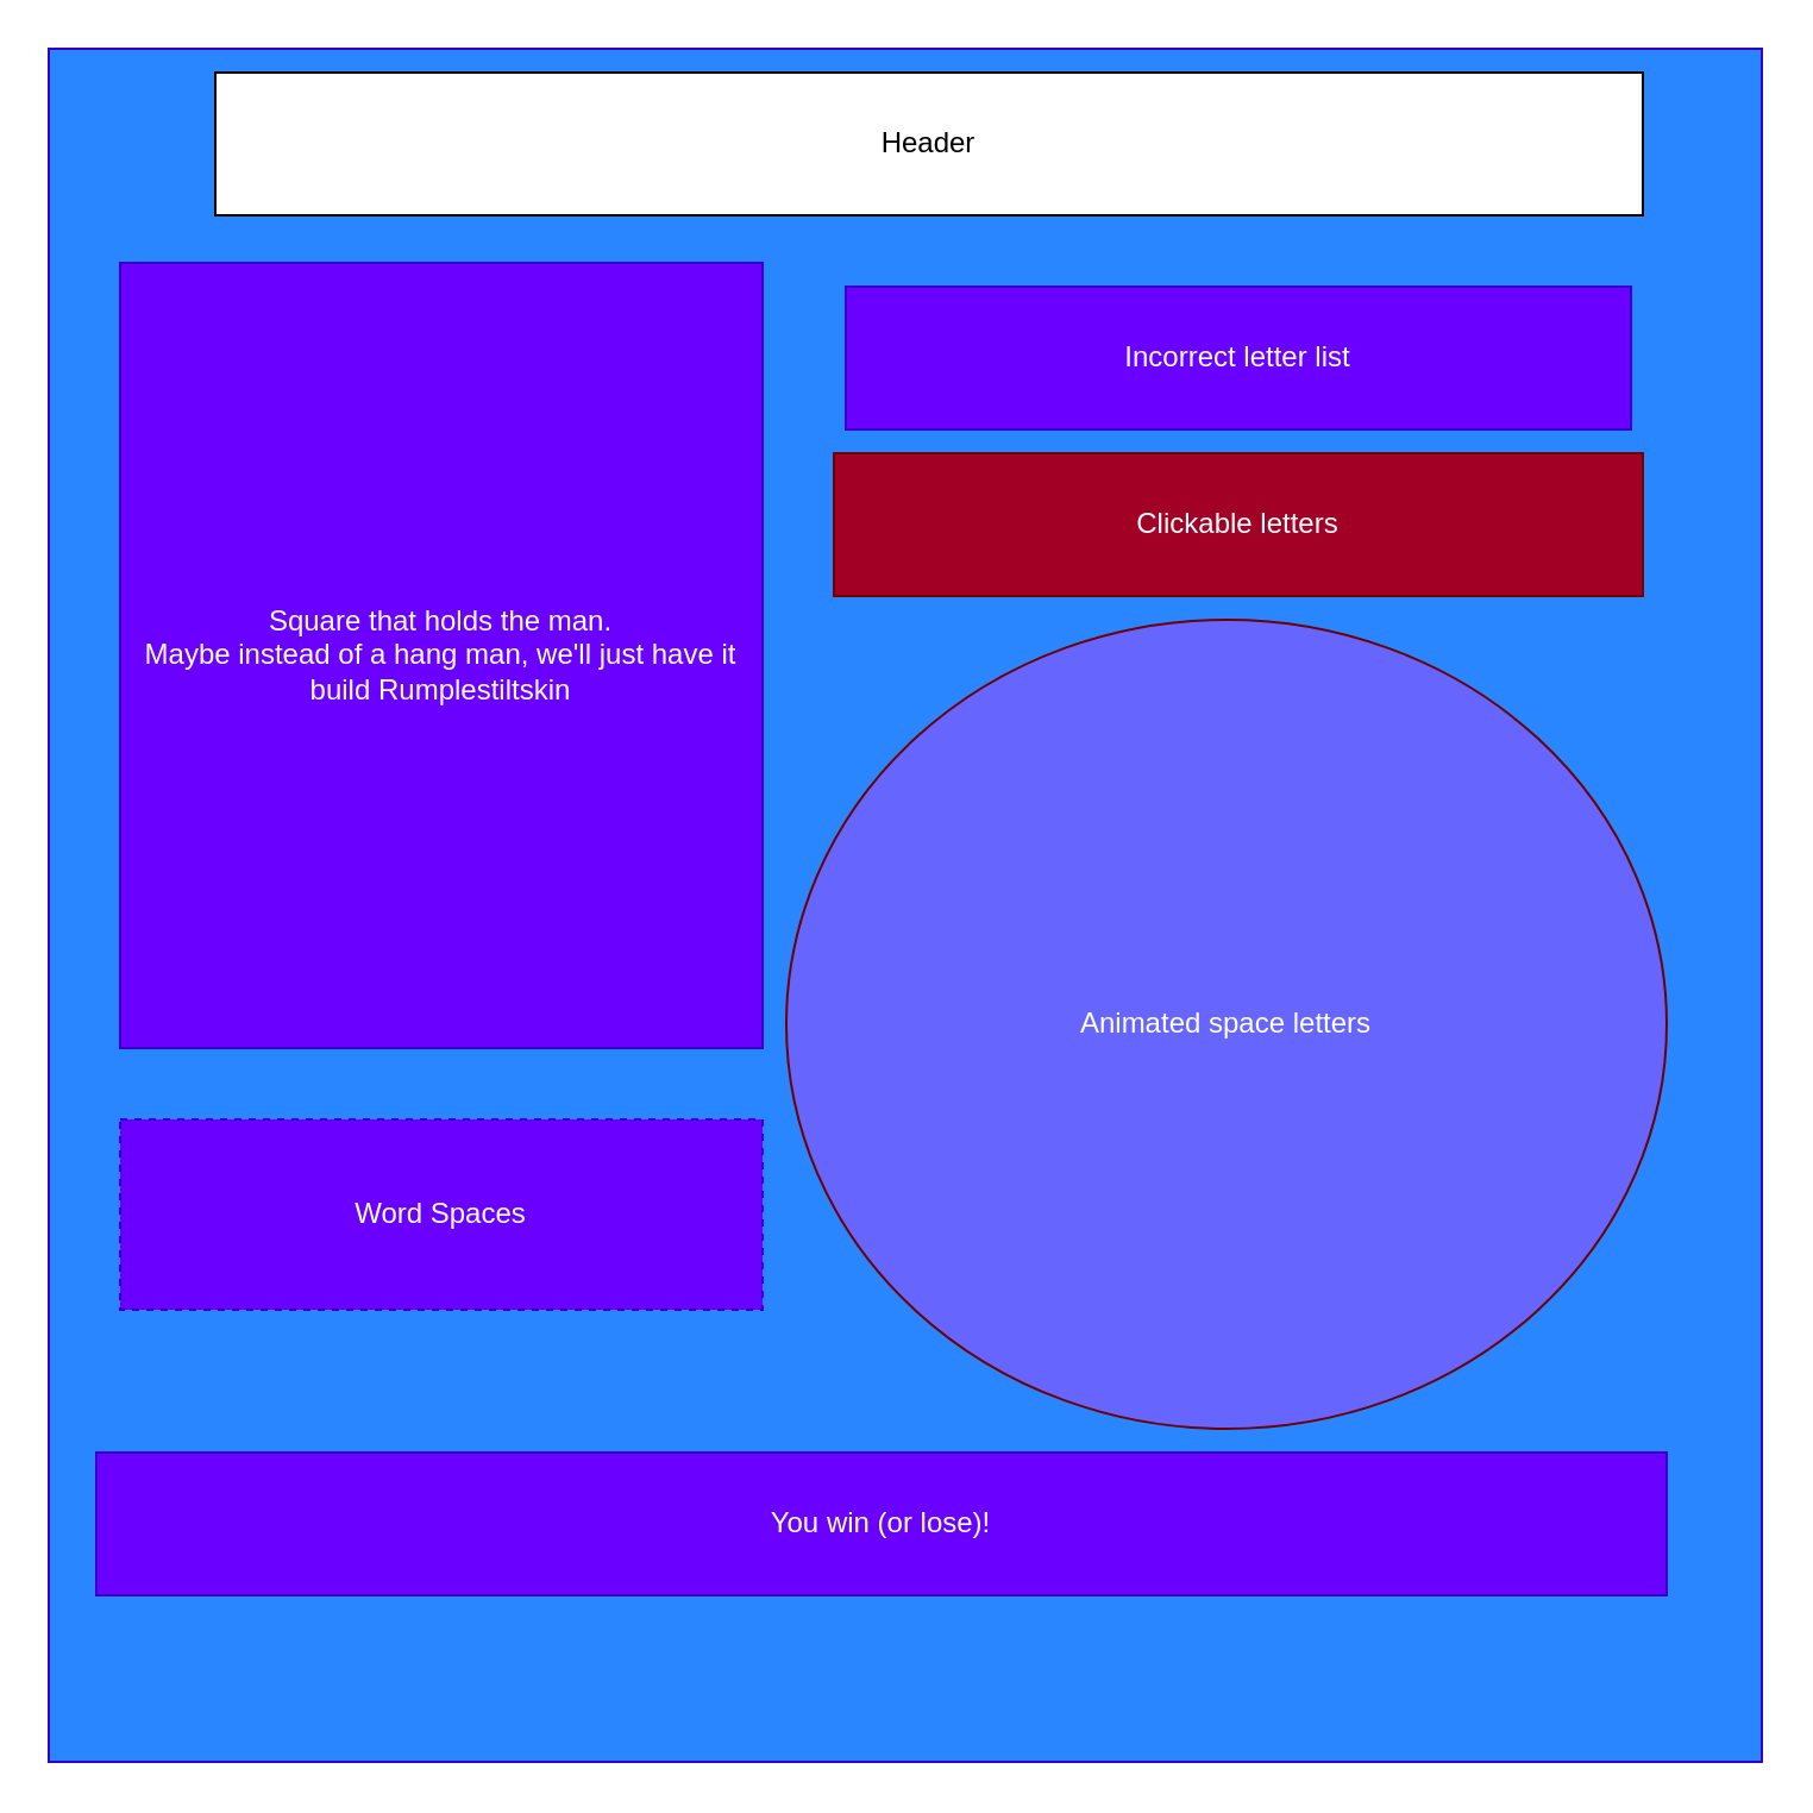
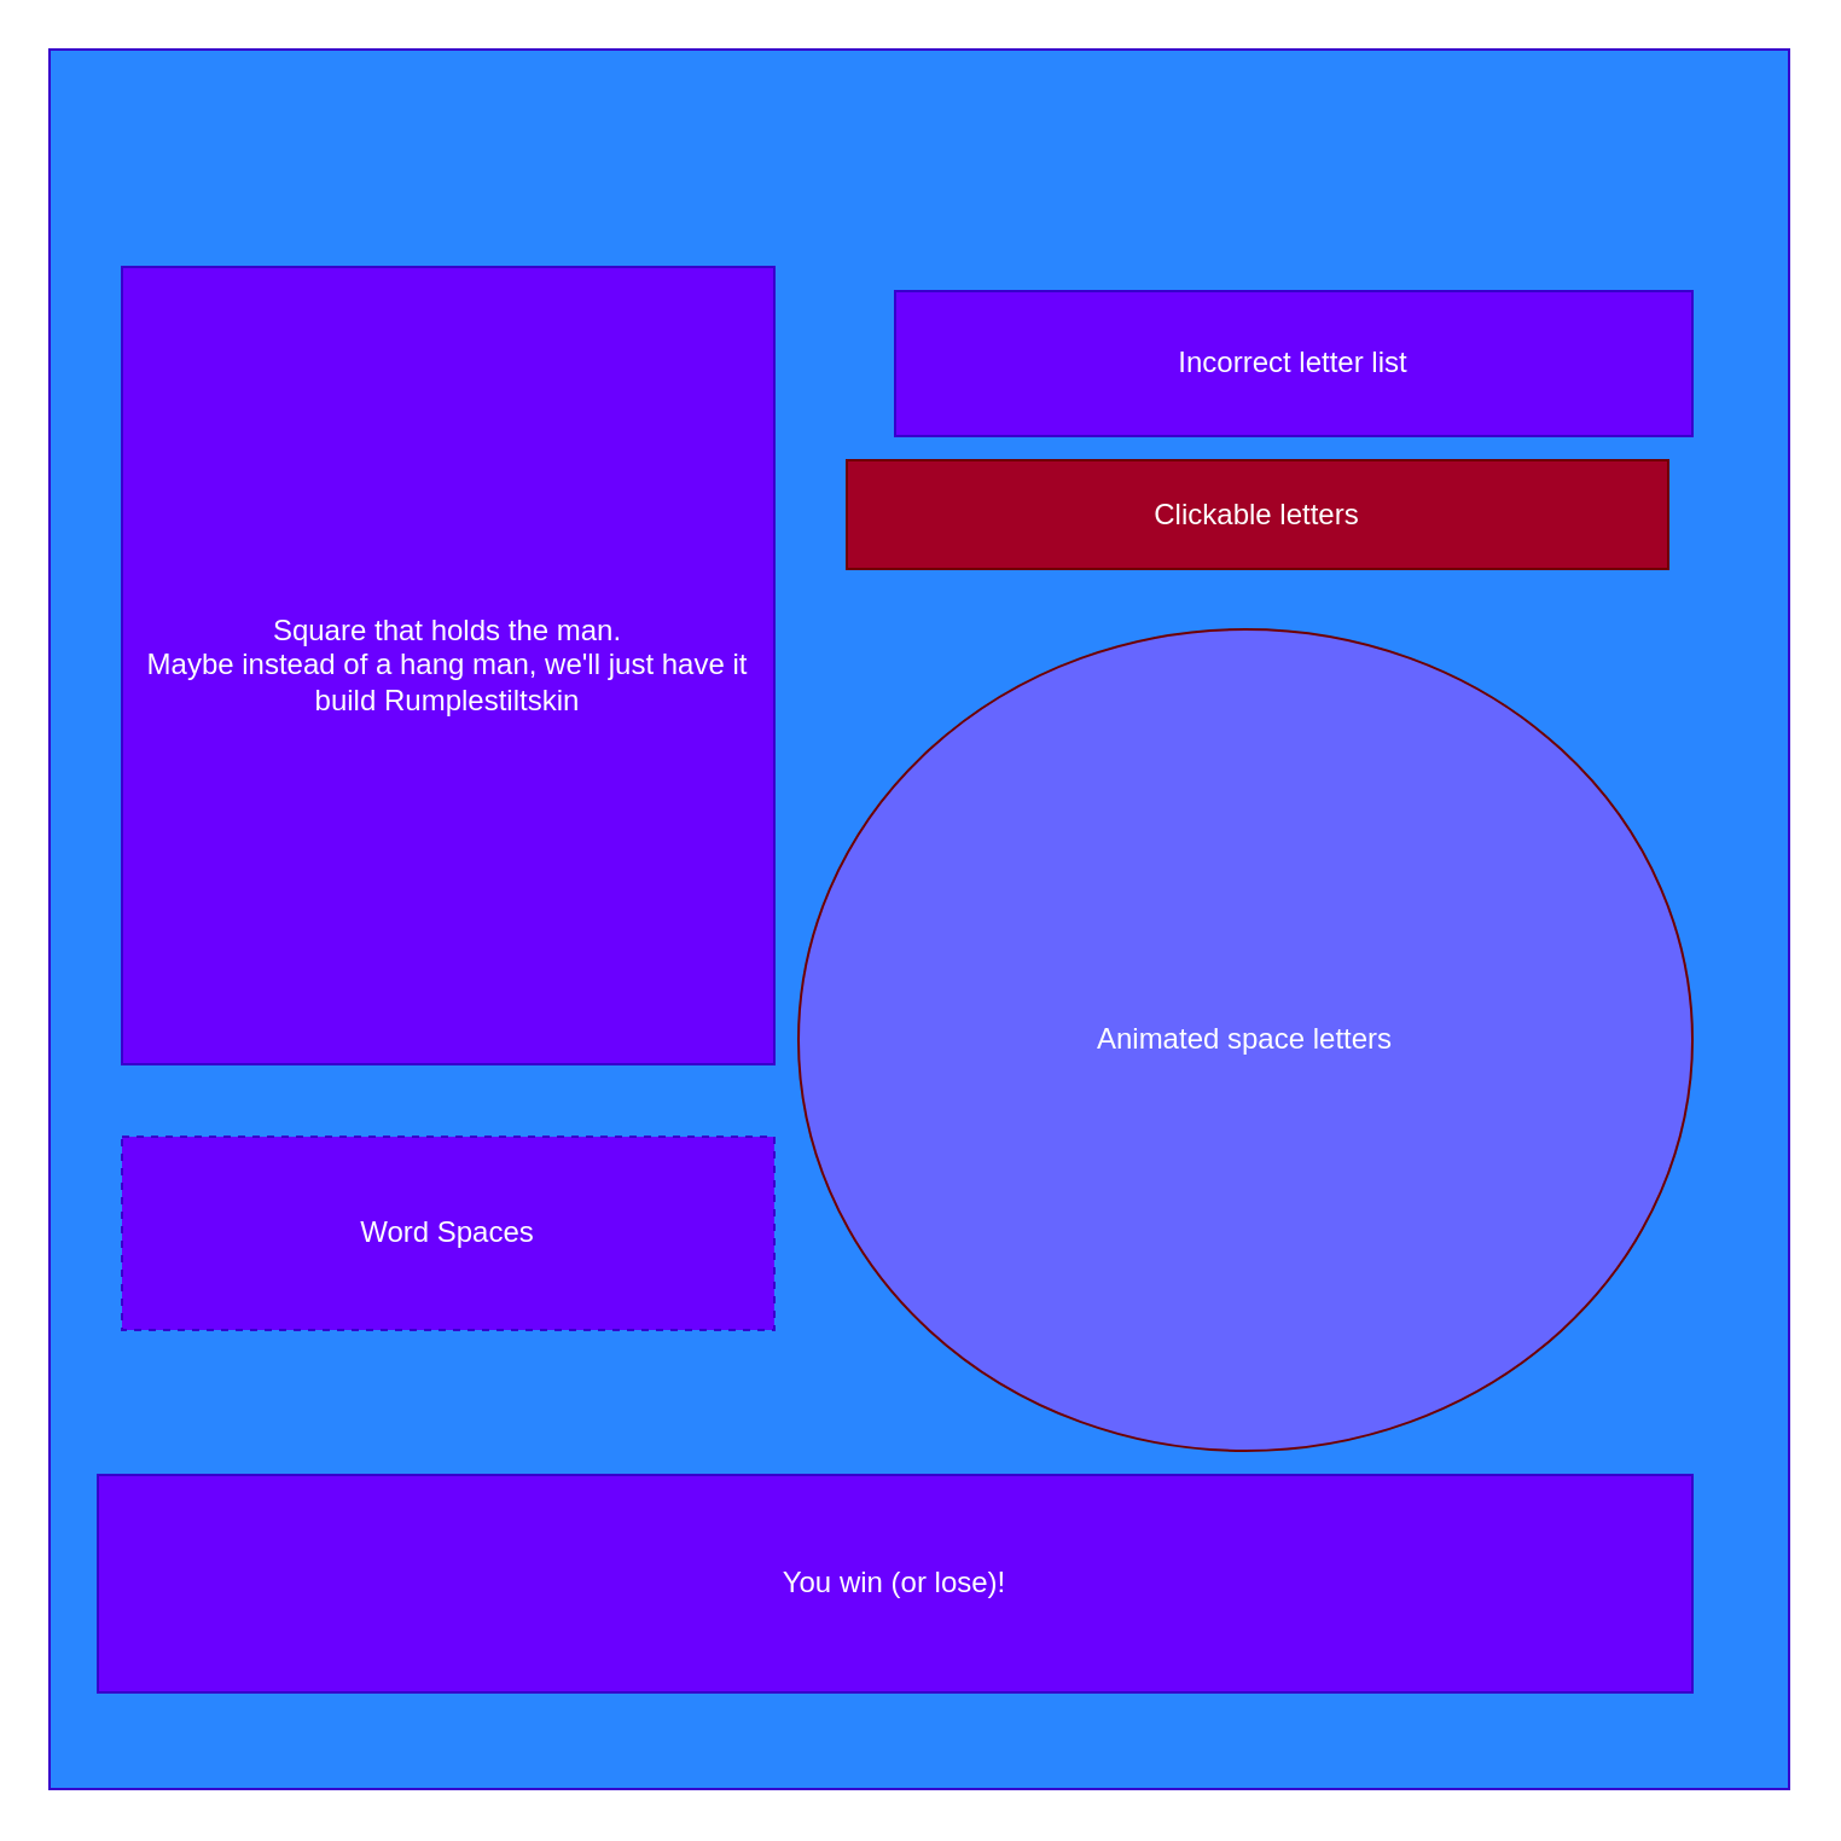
  <mxCell id="0" />
  <mxCell id="1" parent="0" />
  <mxCell id="2" value="" style="whiteSpace=wrap;html=1;aspect=fixed;strokeColor=#3700CC;fontColor=#ffffff;fillColor=#2986FF;" parent="1" vertex="1"><mxGeometry x="20" y="20" width="720" height="720" as="geometry" /></mxCell>
  <mxCell id="3" value="Square that holds the man. &lt;br&gt;Maybe instead of a hang man, we'll just have it build Rumplestiltskin" style="rounded=0;whiteSpace=wrap;html=1;fillColor=#6a00ff;strokeColor=#3700CC;fontColor=#ffffff;" vertex="1" parent="1"><mxGeometry x="50" y="110" width="270" height="330" as="geometry" /></mxCell>
  <mxCell id="4" value="Word Spaces&lt;br&gt;" style="rounded=0;whiteSpace=wrap;html=1;fillColor=#6a00ff;strokeColor=#3700CC;fontColor=#ffffff;dashed=1;" vertex="1" parent="1"><mxGeometry x="50" y="470" width="270" height="80" as="geometry" /></mxCell>
- <mxCell id="5" value="Incorrect letter list" style="rounded=0;whiteSpace=wrap;html=1;fillColor=#6a00ff;strokeColor=#3700CC;fontColor=#ffffff;" vertex="1" parent="1"><mxGeometry x="355" y="120" width="330" height="60" as="geometry" /></mxCell>
- <mxCell id="6" value="Clickable letters" style="rounded=0;whiteSpace=wrap;html=1;fillColor=#a20025;strokeColor=#6F0000;fontColor=#ffffff;" vertex="1" parent="1"><mxGeometry x="350" y="190" width="340" height="60" as="geometry" /></mxCell>
- <mxCell id="7" value="Header" style="rounded=0;whiteSpace=wrap;html=1;" vertex="1" parent="1"><mxGeometry x="90" y="30" width="600" height="60" as="geometry" /></mxCell>
- <mxCell id="8" value="You win (or lose)!" style="rounded=0;whiteSpace=wrap;html=1;fillColor=#6a00ff;strokeColor=#3700CC;fontColor=#ffffff;" vertex="1" parent="1"><mxGeometry x="40" y="610" width="660" height="60" as="geometry" /></mxCell>
+ <mxCell id="5" value="Incorrect letter list" style="rounded=0;whiteSpace=wrap;html=1;fillColor=#6a00ff;strokeColor=#3700CC;fontColor=#ffffff;" vertex="1" parent="1"><mxGeometry x="370" y="120" width="330" height="60" as="geometry" /></mxCell>
+ <mxCell id="6" value="Clickable letters" style="rounded=0;whiteSpace=wrap;html=1;fillColor=#a20025;strokeColor=#6F0000;fontColor=#ffffff;" vertex="1" parent="1"><mxGeometry x="350" y="190" width="340" height="45" as="geometry" /></mxCell>
+ <mxCell id="8" value="You win (or lose)!" style="rounded=0;whiteSpace=wrap;html=1;fillColor=#6a00ff;strokeColor=#3700CC;fontColor=#ffffff;" vertex="1" parent="1"><mxGeometry x="40" y="610" width="660" height="90" as="geometry" /></mxCell>
  <mxCell id="9" value="Animated space letters&lt;br&gt;" style="ellipse;whiteSpace=wrap;html=1;strokeColor=#6F0000;fontColor=#ffffff;fillColor=#6666FF;" vertex="1" parent="1"><mxGeometry x="330" y="260" width="370" height="340" as="geometry" /></mxCell>
